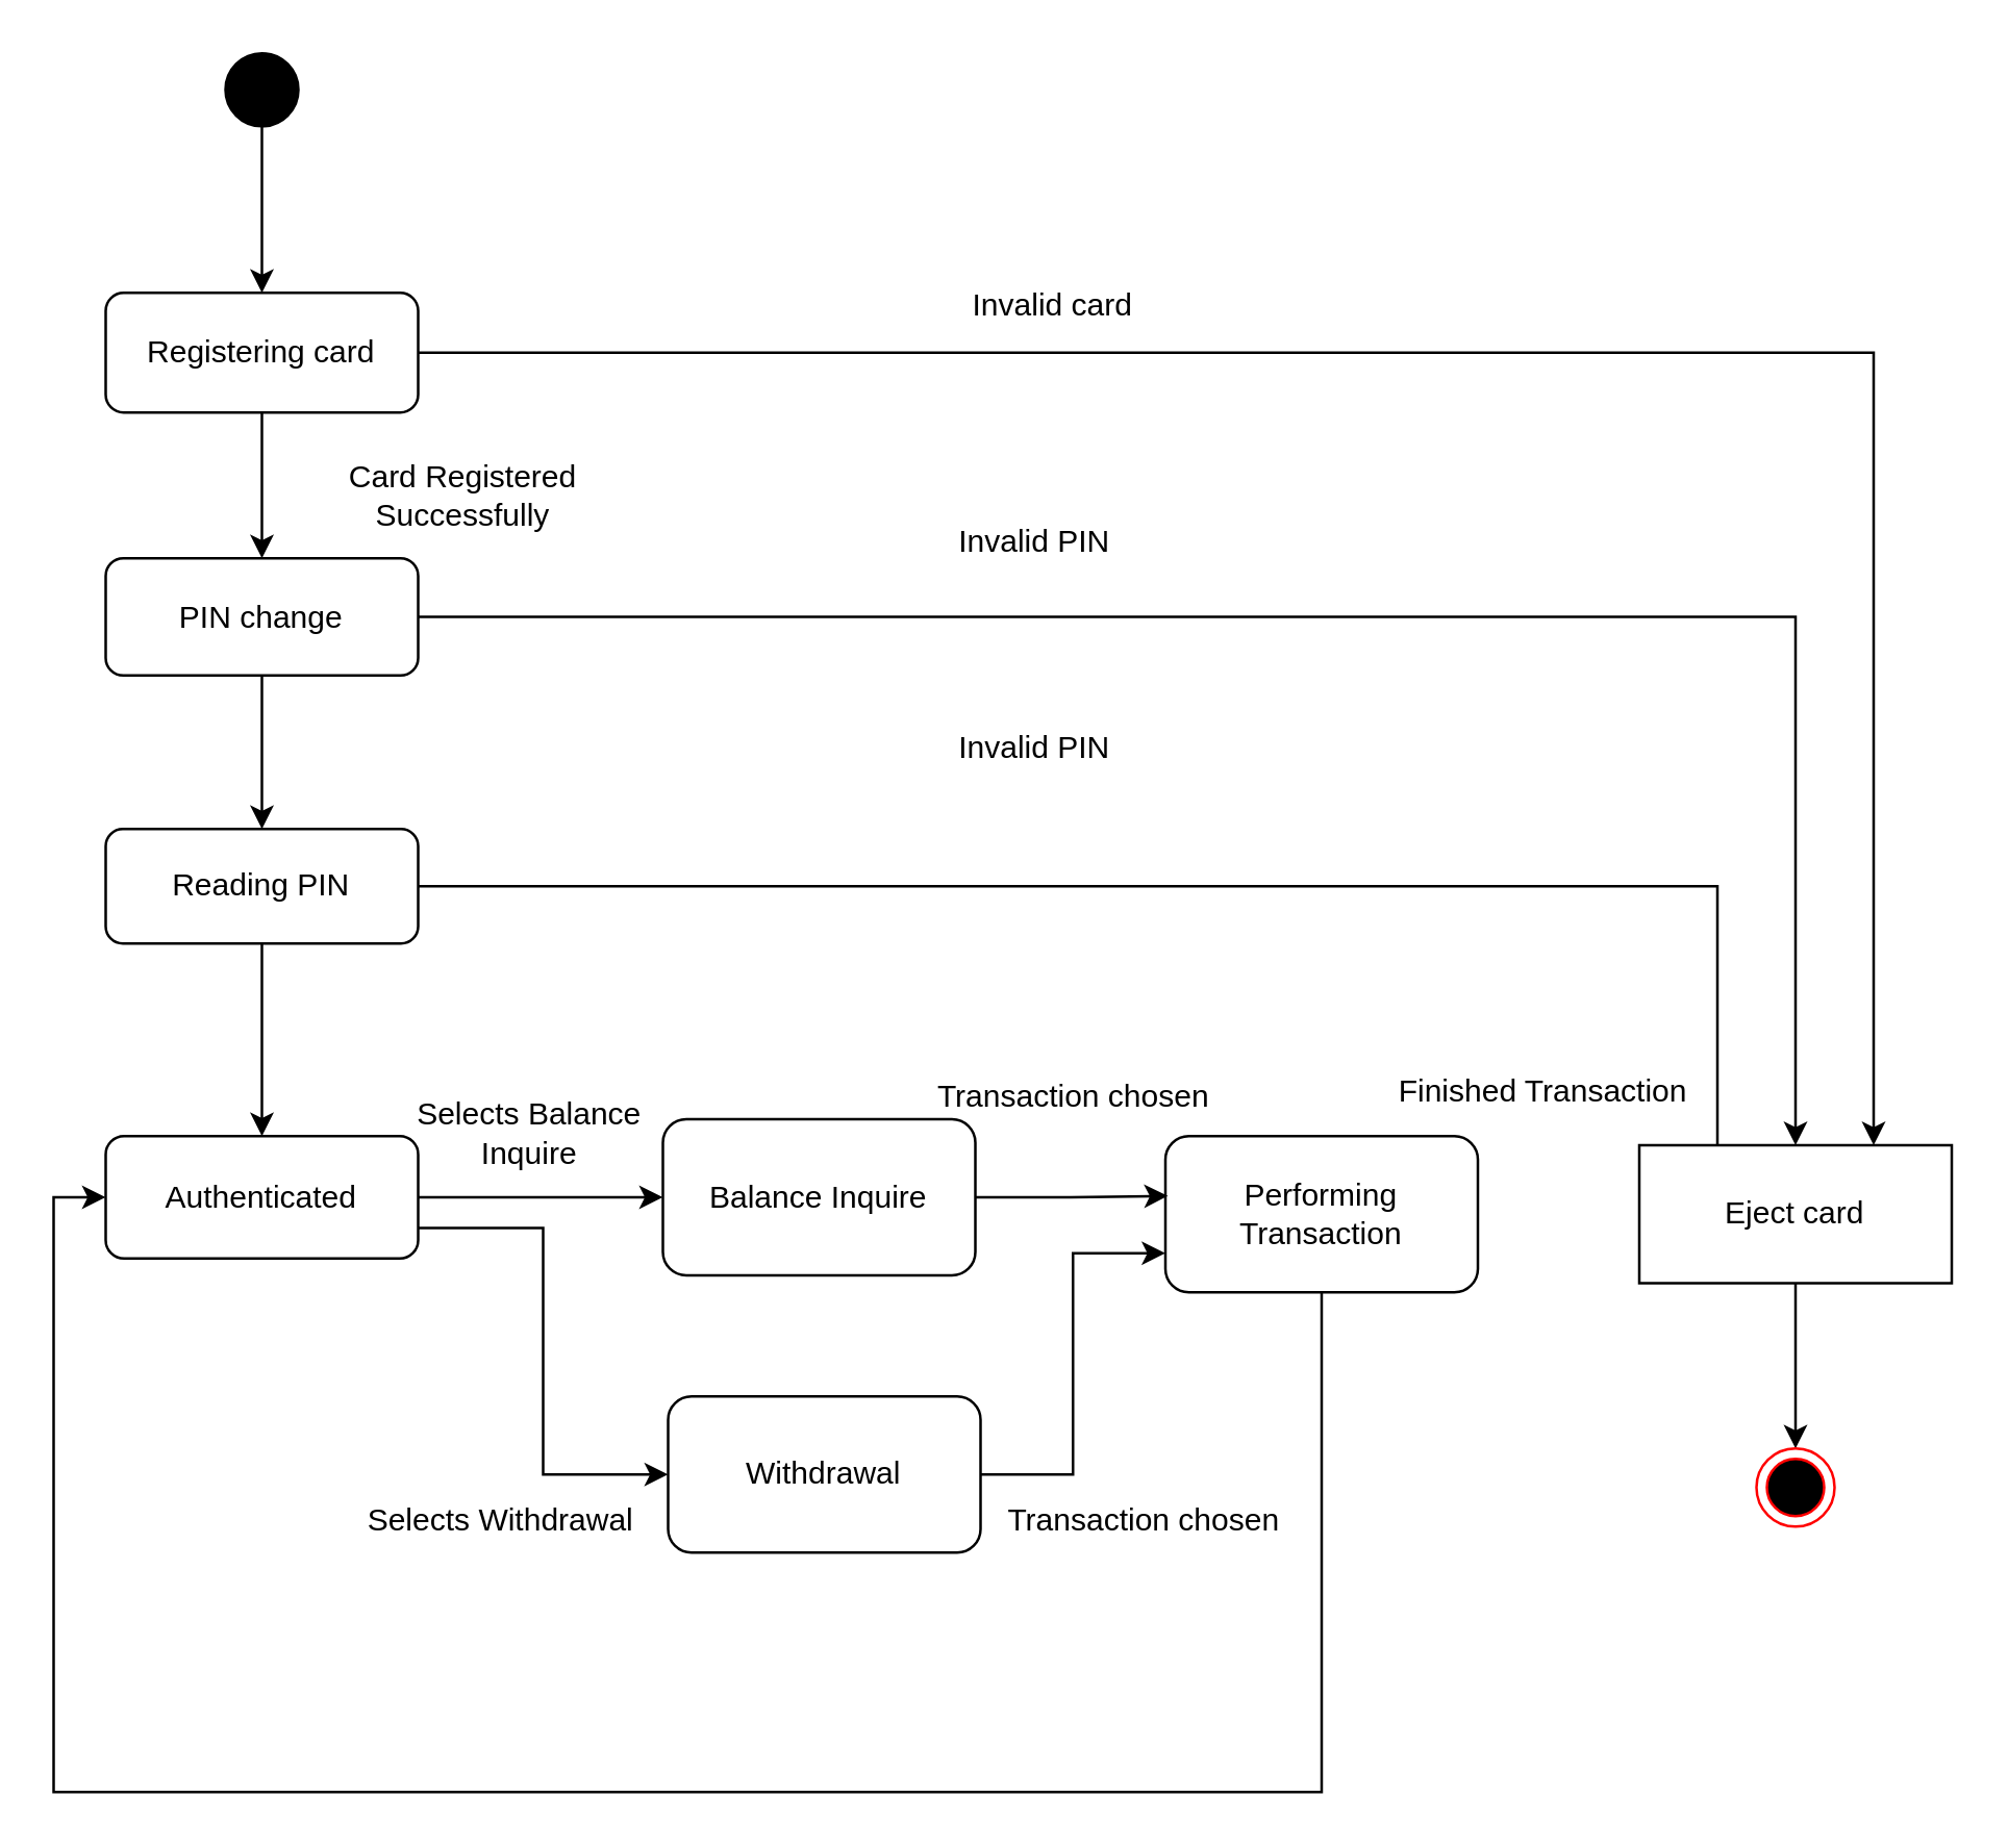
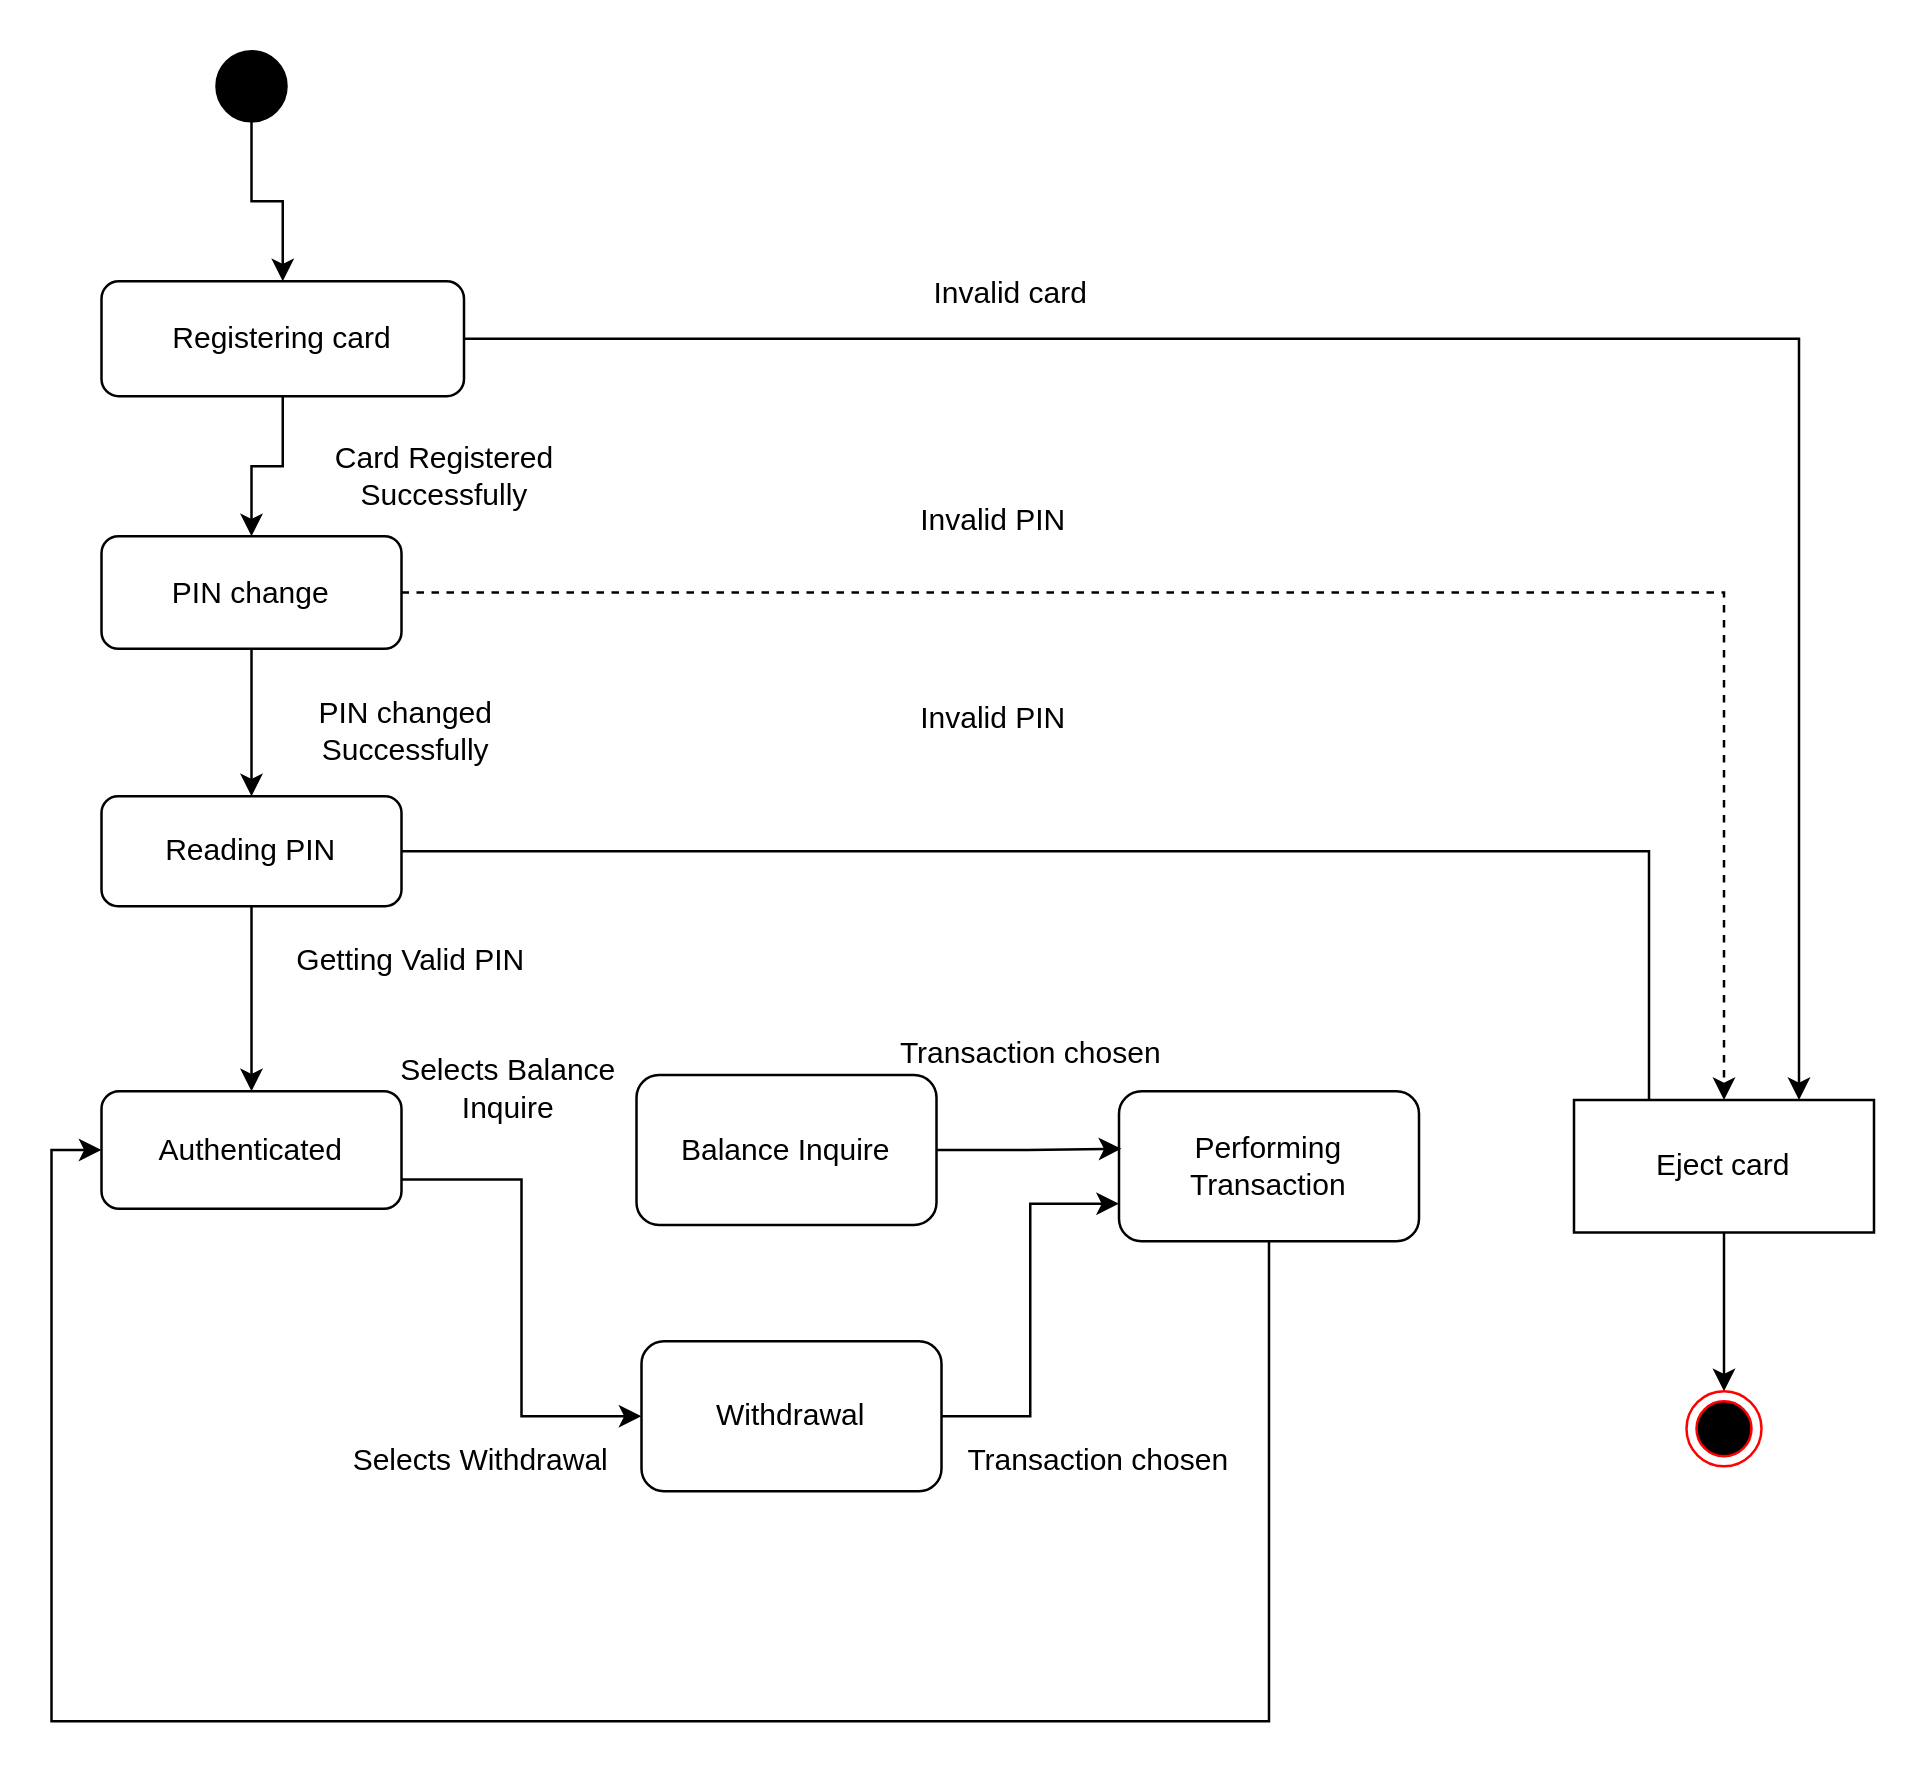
  <mxCell id="0" />
  <mxCell id="1" parent="0" />
  <mxCell id="2" style="edgeStyle=orthogonalEdgeStyle;rounded=0;orthogonalLoop=1;jettySize=auto;html=1;exitX=0.5;exitY=1;exitDx=0;exitDy=0;" edge="1" parent="1" source="3" target="6"><mxGeometry relative="1" as="geometry" /></mxCell>
  <mxCell id="3" value="" style="ellipse;whiteSpace=wrap;html=1;aspect=fixed;strokeColor=#000000;fillColor=#000000;" vertex="1" parent="1"><mxGeometry x="86" y="20" width="28" height="28" as="geometry" /></mxCell>
  <mxCell id="4" style="edgeStyle=orthogonalEdgeStyle;rounded=0;orthogonalLoop=1;jettySize=auto;html=1;exitX=0.5;exitY=1;exitDx=0;exitDy=0;entryX=0.5;entryY=0;entryDx=0;entryDy=0;" edge="1" parent="1" source="6" target="9"><mxGeometry relative="1" as="geometry" /></mxCell>
  <mxCell id="5" style="edgeStyle=orthogonalEdgeStyle;rounded=0;orthogonalLoop=1;jettySize=auto;html=1;exitX=1;exitY=0.5;exitDx=0;exitDy=0;entryX=0.75;entryY=0;entryDx=0;entryDy=0;" edge="1" parent="1" source="6" target="22"><mxGeometry relative="1" as="geometry" /></mxCell>
- <mxCell id="6" value="Registering card" style="rounded=1;whiteSpace=wrap;html=1;" vertex="1" parent="1"><mxGeometry x="40" y="112" width="120" height="46" as="geometry" /></mxCell>
+ <mxCell id="6" value="Registering card" style="rounded=1;whiteSpace=wrap;html=1;" vertex="1" parent="1"><mxGeometry x="40" y="112" width="145" height="46" as="geometry" /></mxCell>
  <mxCell id="7" style="edgeStyle=orthogonalEdgeStyle;rounded=0;orthogonalLoop=1;jettySize=auto;html=1;exitX=0.5;exitY=1;exitDx=0;exitDy=0;" edge="1" parent="1" source="9" target="12"><mxGeometry relative="1" as="geometry" /></mxCell>
- <mxCell id="8" style="edgeStyle=orthogonalEdgeStyle;rounded=0;orthogonalLoop=1;jettySize=auto;html=1;exitX=1;exitY=0.5;exitDx=0;exitDy=0;" edge="1" parent="1" source="9" target="22"><mxGeometry relative="1" as="geometry" /></mxCell>
+ <mxCell id="8" style="edgeStyle=orthogonalEdgeStyle;rounded=0;orthogonalLoop=1;jettySize=auto;html=1;exitX=1;exitY=0.5;exitDx=0;exitDy=0;dashed=1;" edge="1" parent="1" source="9" target="22"><mxGeometry relative="1" as="geometry" /></mxCell>
  <mxCell id="9" value="PIN change" style="rounded=1;whiteSpace=wrap;html=1;" vertex="1" parent="1"><mxGeometry x="40" y="214" width="120" height="45" as="geometry" /></mxCell>
  <mxCell id="10" style="edgeStyle=orthogonalEdgeStyle;rounded=0;orthogonalLoop=1;jettySize=auto;html=1;exitX=0.5;exitY=1;exitDx=0;exitDy=0;" edge="1" parent="1" source="12" target="15"><mxGeometry relative="1" as="geometry" /></mxCell>
  <mxCell id="11" style="edgeStyle=orthogonalEdgeStyle;rounded=0;orthogonalLoop=1;jettySize=auto;html=1;exitX=1;exitY=0.5;exitDx=0;exitDy=0;entryX=0.25;entryY=0;entryDx=0;entryDy=0;endArrow=none;" edge="1" parent="1" source="12" target="22"><mxGeometry relative="1" as="geometry" /></mxCell>
  <mxCell id="12" value="Reading PIN" style="rounded=1;whiteSpace=wrap;html=1;" vertex="1" parent="1"><mxGeometry x="40" y="318" width="120" height="44" as="geometry" /></mxCell>
- <mxCell id="13" style="edgeStyle=orthogonalEdgeStyle;rounded=0;orthogonalLoop=1;jettySize=auto;html=1;exitX=1;exitY=0.5;exitDx=0;exitDy=0;entryX=0;entryY=0.5;entryDx=0;entryDy=0;" edge="1" parent="1" source="15" target="16"><mxGeometry relative="1" as="geometry" /></mxCell>
  <mxCell id="14" style="edgeStyle=orthogonalEdgeStyle;rounded=0;orthogonalLoop=1;jettySize=auto;html=1;exitX=1;exitY=0.75;exitDx=0;exitDy=0;entryX=0;entryY=0.5;entryDx=0;entryDy=0;" edge="1" parent="1" source="15" target="18"><mxGeometry relative="1" as="geometry" /></mxCell>
  <mxCell id="15" value="Authenticated" style="rounded=1;whiteSpace=wrap;html=1;" vertex="1" parent="1"><mxGeometry x="40" y="436" width="120" height="47" as="geometry" /></mxCell>
  <mxCell id="16" value="Balance Inquire" style="rounded=1;whiteSpace=wrap;html=1;" vertex="1" parent="1"><mxGeometry x="254" y="429.5" width="120" height="60" as="geometry" /></mxCell>
  <mxCell id="17" style="edgeStyle=orthogonalEdgeStyle;rounded=0;orthogonalLoop=1;jettySize=auto;html=1;exitX=1;exitY=0.5;exitDx=0;exitDy=0;entryX=0;entryY=0.75;entryDx=0;entryDy=0;" edge="1" parent="1" source="18" target="20"><mxGeometry relative="1" as="geometry" /></mxCell>
  <mxCell id="18" value="Withdrawal" style="rounded=1;whiteSpace=wrap;html=1;" vertex="1" parent="1"><mxGeometry x="256" y="536" width="120" height="60" as="geometry" /></mxCell>
  <mxCell id="19" style="edgeStyle=orthogonalEdgeStyle;rounded=0;orthogonalLoop=1;jettySize=auto;html=1;exitX=0.5;exitY=1;exitDx=0;exitDy=0;entryX=0;entryY=0.5;entryDx=0;entryDy=0;" edge="1" parent="1" source="20" target="15"><mxGeometry relative="1" as="geometry"><Array as="points"><mxPoint x="507" y="688" /><mxPoint x="20" y="688" /><mxPoint x="20" y="460" /></Array></mxGeometry></mxCell>
  <mxCell id="20" value="Performing Transaction" style="rounded=1;whiteSpace=wrap;html=1;" vertex="1" parent="1"><mxGeometry x="447" y="436" width="120" height="60" as="geometry" /></mxCell>
  <mxCell id="21" style="edgeStyle=orthogonalEdgeStyle;rounded=0;orthogonalLoop=1;jettySize=auto;html=1;exitX=0.5;exitY=1;exitDx=0;exitDy=0;entryX=0.5;entryY=0;entryDx=0;entryDy=0;" edge="1" parent="1" source="22" target="23"><mxGeometry relative="1" as="geometry" /></mxCell>
  <mxCell id="22" value="Eject card" style="whiteSpace=wrap;html=1;rounded=0;" vertex="1" parent="1"><mxGeometry x="629" y="439.5" width="120" height="53" as="geometry" /></mxCell>
  <mxCell id="23" value="" style="ellipse;html=1;shape=endState;fillColor=#000000;strokeColor=#ff0000;" vertex="1" parent="1"><mxGeometry x="674" y="556" width="30" height="30" as="geometry" /></mxCell>
  <mxCell id="24" style="edgeStyle=orthogonalEdgeStyle;rounded=0;orthogonalLoop=1;jettySize=auto;html=1;exitX=1;exitY=0.5;exitDx=0;exitDy=0;entryX=0.008;entryY=0.383;entryDx=0;entryDy=0;entryPerimeter=0;" edge="1" parent="1" source="16" target="20"><mxGeometry relative="1" as="geometry" /></mxCell>
  <mxCell id="25" value="Invalid card" style="text;html=1;align=center;verticalAlign=middle;whiteSpace=wrap;rounded=0;" vertex="1" parent="1"><mxGeometry x="357" y="102" width="94" height="30" as="geometry" /></mxCell>
  <mxCell id="26" value="Invalid PIN" style="text;html=1;align=center;verticalAlign=middle;whiteSpace=wrap;rounded=0;" vertex="1" parent="1"><mxGeometry x="350" y="193" width="94" height="30" as="geometry" /></mxCell>
  <mxCell id="27" value="Invalid PIN" style="text;html=1;align=center;verticalAlign=middle;whiteSpace=wrap;rounded=0;" vertex="1" parent="1"><mxGeometry x="350" y="272" width="94" height="30" as="geometry" /></mxCell>
  <mxCell id="28" value="Card Registered Successfully" style="text;html=1;align=center;verticalAlign=middle;whiteSpace=wrap;rounded=0;" vertex="1" parent="1"><mxGeometry x="109" y="175" width="137" height="30" as="geometry" /></mxCell>
+ <mxCell id="29" value="PIN changed Successfully" style="text;html=1;align=center;verticalAlign=middle;whiteSpace=wrap;rounded=0;" vertex="1" parent="1"><mxGeometry x="103" y="277" width="118" height="30" as="geometry" /></mxCell>
+ <mxCell id="30" value="Getting Valid PIN" style="text;html=1;align=center;verticalAlign=middle;whiteSpace=wrap;rounded=0;" vertex="1" parent="1"><mxGeometry x="105" y="369" width="118" height="30" as="geometry" /></mxCell>
  <mxCell id="31" style="edgeStyle=orthogonalEdgeStyle;rounded=0;orthogonalLoop=1;jettySize=auto;html=1;exitX=0.5;exitY=1;exitDx=0;exitDy=0;" edge="1" parent="1" source="28" target="28"><mxGeometry relative="1" as="geometry" /></mxCell>
  <mxCell id="32" value="Selects Balance Inquire" style="text;html=1;align=center;verticalAlign=middle;whiteSpace=wrap;rounded=0;" vertex="1" parent="1"><mxGeometry x="144" y="420" width="118" height="30" as="geometry" /></mxCell>
  <mxCell id="33" value="Selects Withdrawal" style="text;html=1;align=center;verticalAlign=middle;whiteSpace=wrap;rounded=0;" vertex="1" parent="1"><mxGeometry x="133" y="569" width="118" height="30" as="geometry" /></mxCell>
  <mxCell id="34" style="edgeStyle=orthogonalEdgeStyle;rounded=0;orthogonalLoop=1;jettySize=auto;html=1;exitX=0.5;exitY=1;exitDx=0;exitDy=0;" edge="1" parent="1" source="33" target="33"><mxGeometry relative="1" as="geometry" /></mxCell>
  <mxCell id="35" value="Transaction chosen" style="text;html=1;align=center;verticalAlign=middle;whiteSpace=wrap;rounded=0;" vertex="1" parent="1"><mxGeometry x="353" y="406" width="118" height="30" as="geometry" /></mxCell>
  <mxCell id="36" value="Transaction chosen" style="text;html=1;align=center;verticalAlign=middle;whiteSpace=wrap;rounded=0;" vertex="1" parent="1"><mxGeometry x="380" y="569" width="118" height="30" as="geometry" /></mxCell>
- <mxCell id="37" value="Finished Transaction&amp;nbsp;" style="text;html=1;align=center;verticalAlign=middle;whiteSpace=wrap;rounded=0;" vertex="1" parent="1"><mxGeometry x="535" y="404" width="118" height="30" as="geometry" /></mxCell>
